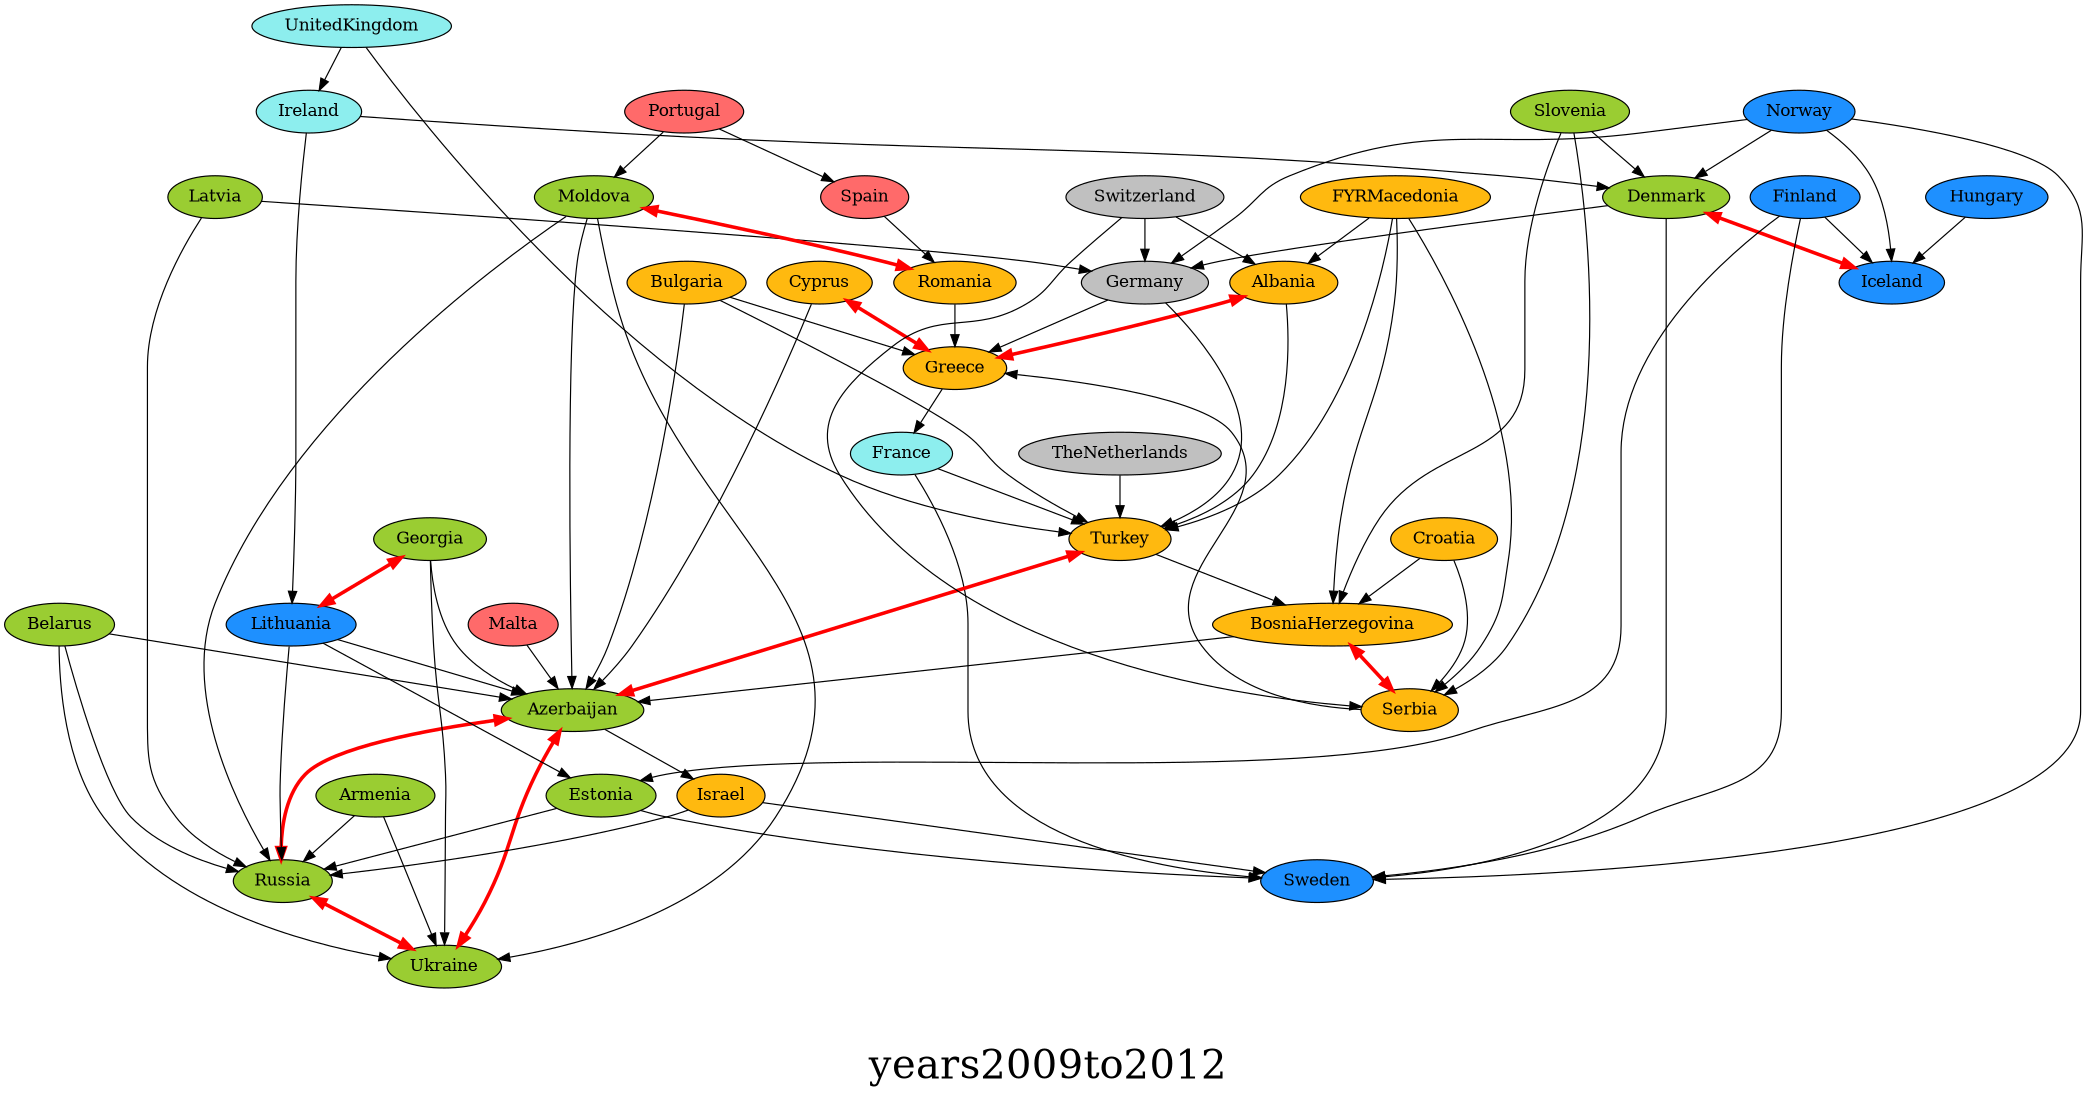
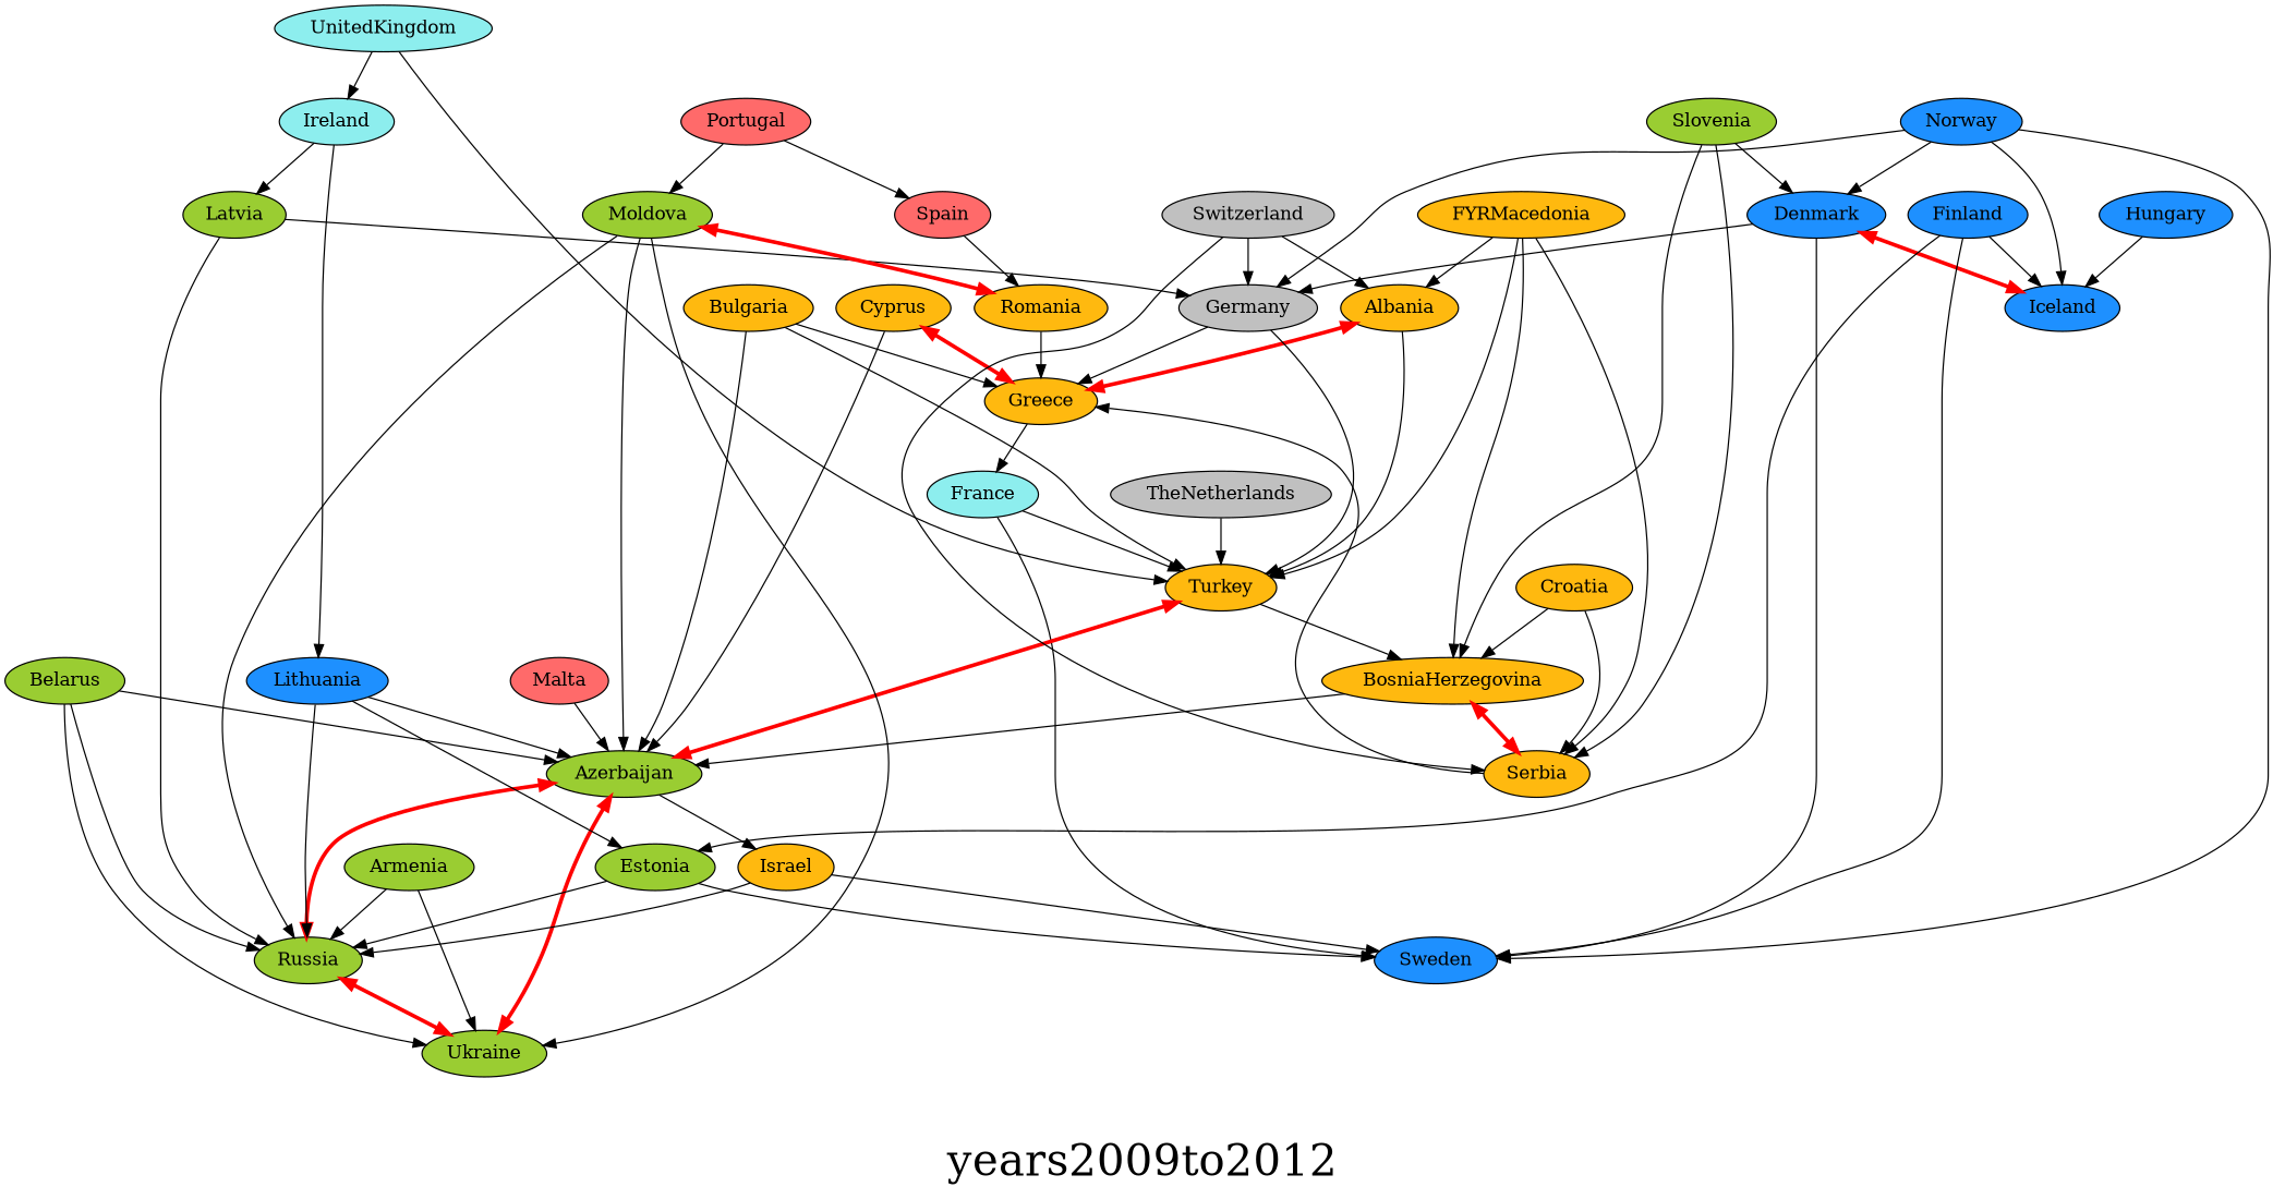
  digraph {
    fontsize=34
    label=years2009to2012
    node [fillcolor=darkgoldenrod1 style=filled]
    Albania
    Greece
    Turkey
    France [fillcolor=darkslategray2]
    BosniaHerzegovina
    Sweden [fillcolor=dodgerblue]
    Azerbaijan [fillcolor=olivedrab3]
    Serbia
    Armenia [fillcolor=olivedrab3]
    Russia [fillcolor=olivedrab3]
    Ukraine [fillcolor=olivedrab3]
    Israel
    Belarus [fillcolor=olivedrab3]
    Bulgaria
    Croatia
    Cyprus
-   Denmark [fillcolor=olivedrab3]
+   Denmark [fillcolor=dodgerblue]
    Germany [fillcolor=gray]
    Iceland [fillcolor=dodgerblue]
    Estonia [fillcolor=olivedrab3]
    FYRMacedonia
    Finland [fillcolor=dodgerblue]
-   Georgia [fillcolor=olivedrab3]
    Lithuania [fillcolor=dodgerblue]
    Hungary [fillcolor=dodgerblue]
    Ireland [fillcolor=darkslategray2]
    Latvia [fillcolor=olivedrab3]
    Malta [fillcolor=indianred1]
    Moldova [fillcolor=olivedrab3]
    Romania
    Norway [fillcolor=dodgerblue]
    Portugal [fillcolor=indianred1]
    Spain [fillcolor=indianred1]
    Slovenia [fillcolor=olivedrab3]
    Switzerland [fillcolor=gray]
    TheNetherlands [fillcolor=gray]
    UnitedKingdom [fillcolor=darkslategray2]
    Albania -> Greece [color=red dir=both penwidth=3]
    Albania -> Turkey
    Greece -> France
    Turkey -> BosniaHerzegovina
    France -> Turkey
    France -> Sweden
    BosniaHerzegovina -> Azerbaijan
    BosniaHerzegovina -> Serbia [color=red dir=both penwidth=3]
    Azerbaijan -> Turkey [color=red dir=both penwidth=3]
    Azerbaijan -> Russia [color=red dir=both penwidth=3]
    Azerbaijan -> Ukraine [color=red dir=both penwidth=3]
    Azerbaijan -> Israel
    Serbia -> Greece
    Armenia -> Russia
    Armenia -> Ukraine
    Russia -> Ukraine [color=red dir=both penwidth=3]
    Israel -> Sweden
    Israel -> Russia
    Belarus -> Azerbaijan
    Belarus -> Russia
    Belarus -> Ukraine
    Bulgaria -> Greece
    Bulgaria -> Turkey
    Bulgaria -> Azerbaijan
    Croatia -> BosniaHerzegovina
    Croatia -> Serbia
    Cyprus -> Greece [color=red dir=both penwidth=3]
    Cyprus -> Azerbaijan
    Denmark -> Sweden
    Denmark -> Germany
    Denmark -> Iceland [color=red dir=both penwidth=3]
    Germany -> Greece
    Germany -> Turkey
    Estonia -> Sweden
    Estonia -> Russia
    FYRMacedonia -> Albania
    FYRMacedonia -> Turkey
    FYRMacedonia -> BosniaHerzegovina
    FYRMacedonia -> Serbia
    Finland -> Sweden
    Finland -> Iceland
    Finland -> Estonia
-   Georgia -> Azerbaijan
-   Georgia -> Ukraine
-   Georgia -> Lithuania [color=red dir=both penwidth=3]
    Lithuania -> Azerbaijan
    Lithuania -> Russia
    Lithuania -> Estonia
    Hungary -> Iceland
-   Ireland -> Denmark
+   Ireland -> Latvia
    Ireland -> Lithuania
    Latvia -> Russia
    Latvia -> Germany
    Malta -> Azerbaijan
    Moldova -> Azerbaijan
    Moldova -> Russia
    Moldova -> Ukraine
    Moldova -> Romania [color=red dir=both penwidth=3]
    Romania -> Greece
    Norway -> Sweden
    Norway -> Denmark
    Norway -> Germany
    Norway -> Iceland
    Portugal -> Moldova
    Portugal -> Spain
    Spain -> Romania
    Slovenia -> BosniaHerzegovina
    Slovenia -> Serbia
    Slovenia -> Denmark
    Switzerland -> Albania
    Switzerland -> Serbia
    Switzerland -> Germany
    TheNetherlands -> Turkey
    UnitedKingdom -> Turkey
    UnitedKingdom -> Ireland
  }
